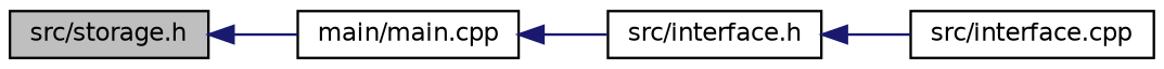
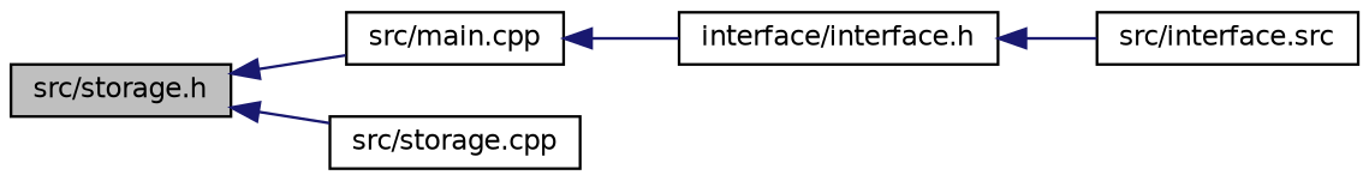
  digraph {
    rankdir=LR
    node [color=black fillcolor=white fontname=Helvetica fontsize=10 shape=record style=filled]
    edge [color=midnightblue dir=back fontname=Helvetica fontsize=10 labelfontname=Helvetica labelfontsize=10 style=solid]
    n1 [fillcolor=grey75 fontcolor=black height=0.2 label="src/storage.h" width=0.4]
-   n2 [height=0.2 label="main/main.cpp" width=0.4]
-   n4 [height=0.2 label="src/interface.h" width=0.4]
-   n5 [height=0.2 label="src/interface.cpp" width=0.4]
+   n2 [height=0.2 label="src/main.cpp" width=0.4]
+   n3 [height=0.2 label="src/storage.cpp" width=0.4]
+   n4 [height=0.2 label="interface/interface.h" width=0.4]
+   n5 [height=0.2 label="src/interface.src" width=0.4]
    n1 -> n2
+   n1 -> n3
    n2 -> n4
    n4 -> n5
  }
